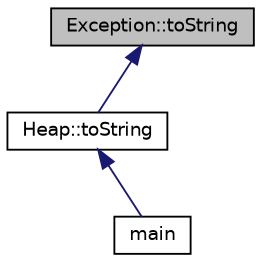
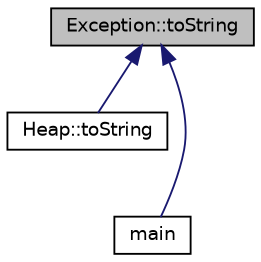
  digraph {
    fontname="DejaVu Sans"
    rankdir=TB
    node [color=black fillcolor=white fontname="DejaVu Sans" fontsize=10 shape=record style=filled]
    edge [color=midnightblue dir=back fontname="DejaVu Sans" fontsize=10 labelfontname=Helvetica labelfontsize=10 style=solid]
    n1 [fillcolor=grey75 fontcolor=black height=0.2 label="Exception::toString" width=0.4]
    n2 [height=0.2 label="Heap::toString" width=0.4]
    n3 [height=0.2 label=main width=0.4]
    n1 -> n2
-   n2 -> n3
+   n1 -> n3
  }
